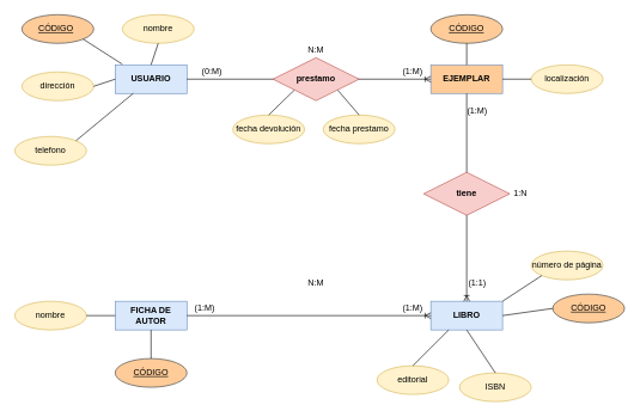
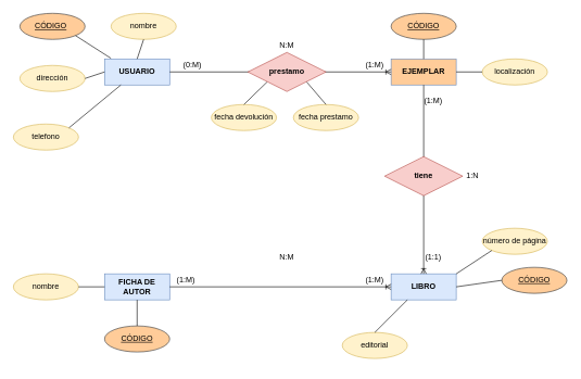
  <mxCell id="0" />
  <mxCell id="1" parent="0" />
  <mxCell id="2" value="USUARIO" style="whiteSpace=wrap;html=1;align=center;fillColor=#dae8fc;strokeColor=#6c8ebf;fontStyle=1" parent="1" vertex="1"><mxGeometry x="160" y="90" width="100" height="40" as="geometry" /></mxCell>
  <mxCell id="3" value="FICHA DE AUTOR" style="whiteSpace=wrap;html=1;align=center;fontStyle=1;fillColor=#dae8fc;strokeColor=#6c8ebf;" parent="1" vertex="1"><mxGeometry x="160" y="420" width="100" height="40" as="geometry" /></mxCell>
  <mxCell id="4" value="EJEMPLAR" style="whiteSpace=wrap;html=1;align=center;fillColor=#ffcc99;strokeColor=#6c8ebf;fontStyle=1;" parent="1" vertex="1"><mxGeometry x="600" y="90" width="100" height="40" as="geometry" /></mxCell>
  <mxCell id="5" value="LIBRO" style="whiteSpace=wrap;html=1;align=center;fontStyle=1;fillColor=#dae8fc;strokeColor=#6c8ebf;" parent="1" vertex="1"><mxGeometry x="600" y="420" width="100" height="40" as="geometry" /></mxCell>
  <mxCell id="6" value="CÓDIGO&lt;span style=&quot;white-space: pre;&quot;&gt;&#09;&lt;/span&gt;" style="ellipse;whiteSpace=wrap;html=1;align=center;fontStyle=4;fillColor=#ffcc99;strokeColor=#36393d;" parent="1" vertex="1"><mxGeometry x="30" y="20" width="100" height="40" as="geometry" /></mxCell>
  <mxCell id="7" value="telefono" style="ellipse;whiteSpace=wrap;html=1;align=center;fillColor=#fff2cc;strokeColor=#d6b656;" parent="1" vertex="1"><mxGeometry x="20" y="190" width="100" height="40" as="geometry" /></mxCell>
  <mxCell id="8" value="dirección" style="ellipse;whiteSpace=wrap;html=1;align=center;fillColor=#fff2cc;strokeColor=#d6b656;" parent="1" vertex="1"><mxGeometry x="30" y="100" width="100" height="40" as="geometry" /></mxCell>
  <mxCell id="9" value="nombre" style="ellipse;whiteSpace=wrap;html=1;align=center;fillColor=#fff2cc;strokeColor=#d6b656;" parent="1" vertex="1"><mxGeometry x="170" y="20" width="100" height="40" as="geometry" /></mxCell>
  <mxCell id="10" value="localización" style="ellipse;whiteSpace=wrap;html=1;align=center;fillColor=#fff2cc;strokeColor=#d6b656;" parent="1" vertex="1"><mxGeometry x="740" y="90" width="100" height="40" as="geometry" /></mxCell>
  <mxCell id="11" value="CÓDIGO" style="ellipse;whiteSpace=wrap;html=1;align=center;fontStyle=4;fillColor=#ffcc99;strokeColor=#36393d;" parent="1" vertex="1"><mxGeometry x="600" y="20" width="100" height="40" as="geometry" /></mxCell>
  <mxCell id="12" value="CÓDIGO" style="ellipse;whiteSpace=wrap;html=1;align=center;fontStyle=4;fillColor=#ffcc99;strokeColor=#36393d;" parent="1" vertex="1"><mxGeometry x="770" y="410" width="100" height="40" as="geometry" /></mxCell>
  <mxCell id="13" value="editorial" style="ellipse;whiteSpace=wrap;html=1;align=center;fillColor=#fff2cc;strokeColor=#d6b656;" parent="1" vertex="1"><mxGeometry x="525" y="510" width="100" height="40" as="geometry" /></mxCell>
- <mxCell id="14" value="ISBN" style="ellipse;whiteSpace=wrap;html=1;align=center;fillColor=#fff2cc;strokeColor=#d6b656;" parent="1" vertex="1"><mxGeometry x="640" y="520" width="100" height="40" as="geometry" /></mxCell>
  <mxCell id="15" value="CÓDIGO" style="ellipse;whiteSpace=wrap;html=1;align=center;fontStyle=4;fillColor=#ffcc99;strokeColor=#36393d;" parent="1" vertex="1"><mxGeometry x="160" y="500" width="100" height="40" as="geometry" /></mxCell>
  <mxCell id="16" value="nombre" style="ellipse;whiteSpace=wrap;html=1;align=center;fillColor=#fff2cc;strokeColor=#d6b656;" parent="1" vertex="1"><mxGeometry x="20" y="420" width="100" height="40" as="geometry" /></mxCell>
  <mxCell id="17" value="" style="endArrow=none;html=1;rounded=0;exitX=1;exitY=1;exitDx=0;exitDy=0;entryX=0.098;entryY=-0.024;entryDx=0;entryDy=0;entryPerimeter=0;" parent="1" source="6" target="2" edge="1"><mxGeometry relative="1" as="geometry"><mxPoint x="340" y="320" as="sourcePoint" /><mxPoint x="170" y="90" as="targetPoint" /></mxGeometry></mxCell>
  <mxCell id="18" value="" style="endArrow=none;html=1;rounded=0;exitX=0.5;exitY=0;exitDx=0;exitDy=0;entryX=0.5;entryY=1;entryDx=0;entryDy=0;" parent="1" source="2" target="9" edge="1"><mxGeometry relative="1" as="geometry"><mxPoint x="125" y="64" as="sourcePoint" /><mxPoint x="180" y="99" as="targetPoint" /></mxGeometry></mxCell>
  <mxCell id="19" value="" style="endArrow=none;html=1;rounded=0;exitX=1;exitY=0.5;exitDx=0;exitDy=0;entryX=0;entryY=0.5;entryDx=0;entryDy=0;" parent="1" source="8" target="2" edge="1"><mxGeometry relative="1" as="geometry"><mxPoint x="135" y="74" as="sourcePoint" /><mxPoint x="190" y="109" as="targetPoint" /></mxGeometry></mxCell>
  <mxCell id="20" value="" style="endArrow=none;html=1;rounded=0;exitX=1;exitY=0;exitDx=0;exitDy=0;entryX=0.25;entryY=1;entryDx=0;entryDy=0;" parent="1" source="7" target="2" edge="1"><mxGeometry relative="1" as="geometry"><mxPoint x="145" y="84" as="sourcePoint" /><mxPoint x="200" y="119" as="targetPoint" /></mxGeometry></mxCell>
  <mxCell id="21" value="" style="endArrow=none;html=1;rounded=0;exitX=0.5;exitY=1;exitDx=0;exitDy=0;entryX=0.5;entryY=0;entryDx=0;entryDy=0;" parent="1" source="11" target="4" edge="1"><mxGeometry relative="1" as="geometry"><mxPoint x="215" y="94" as="sourcePoint" /><mxPoint x="270" y="129" as="targetPoint" /></mxGeometry></mxCell>
  <mxCell id="22" value="" style="endArrow=none;html=1;rounded=0;exitX=1;exitY=0.5;exitDx=0;exitDy=0;entryX=0;entryY=0.5;entryDx=0;entryDy=0;" parent="1" source="4" target="10" edge="1"><mxGeometry relative="1" as="geometry"><mxPoint x="225" y="104" as="sourcePoint" /><mxPoint x="280" y="139" as="targetPoint" /></mxGeometry></mxCell>
  <mxCell id="23" value="" style="endArrow=none;html=1;rounded=0;exitX=0;exitY=0.5;exitDx=0;exitDy=0;entryX=1;entryY=0.5;entryDx=0;entryDy=0;" parent="1" source="3" target="16" edge="1"><mxGeometry relative="1" as="geometry"><mxPoint x="215" y="180" as="sourcePoint" /><mxPoint x="255" y="180" as="targetPoint" /></mxGeometry></mxCell>
  <mxCell id="24" value="" style="endArrow=none;html=1;rounded=0;exitX=0.5;exitY=1;exitDx=0;exitDy=0;entryX=0.5;entryY=0;entryDx=0;entryDy=0;" parent="1" source="3" target="15" edge="1"><mxGeometry relative="1" as="geometry"><mxPoint x="215" y="460" as="sourcePoint" /><mxPoint x="255" y="480" as="targetPoint" /></mxGeometry></mxCell>
- <mxCell id="25" value="" style="endArrow=none;html=1;rounded=0;exitX=0.5;exitY=1;exitDx=0;exitDy=0;entryX=0.5;entryY=0;entryDx=0;entryDy=0;" parent="1" source="5" target="14" edge="1"><mxGeometry relative="1" as="geometry"><mxPoint x="1050" y="470" as="sourcePoint" /><mxPoint x="1040" y="520" as="targetPoint" /></mxGeometry></mxCell>
  <mxCell id="26" value="" style="endArrow=none;html=1;rounded=0;exitX=1;exitY=0.5;exitDx=0;exitDy=0;entryX=0;entryY=0.5;entryDx=0;entryDy=0;" parent="1" source="5" target="12" edge="1"><mxGeometry relative="1" as="geometry"><mxPoint x="670" y="470" as="sourcePoint" /><mxPoint x="700" y="530" as="targetPoint" /></mxGeometry></mxCell>
  <mxCell id="27" value="" style="endArrow=none;html=1;rounded=0;exitX=0.25;exitY=1;exitDx=0;exitDy=0;entryX=0.5;entryY=0;entryDx=0;entryDy=0;" parent="1" source="5" target="13" edge="1"><mxGeometry relative="1" as="geometry"><mxPoint x="620" y="460" as="sourcePoint" /><mxPoint x="595.146" y="505.774" as="targetPoint" /></mxGeometry></mxCell>
  <mxCell id="28" value="1:N" style="fontColor=default;labelBackgroundColor=none;labelBorderColor=none;whiteSpace=wrap;html=1;gradientColor=none;fillColor=none;strokeColor=none;" parent="1" vertex="1"><mxGeometry x="710" y="260" width="30" height="20" as="geometry" /></mxCell>
  <mxCell id="29" value="(1:1)" style="fontColor=default;labelBackgroundColor=none;labelBorderColor=none;whiteSpace=wrap;html=1;gradientColor=none;fillColor=none;strokeColor=none;" parent="1" vertex="1"><mxGeometry x="650" y="380" width="30" height="30" as="geometry" /></mxCell>
  <mxCell id="30" value="&lt;div style=&quot;text-align: center;&quot;&gt;&lt;span style=&quot;text-align: start; background-color: initial;&quot;&gt;(1:M)&lt;/span&gt;&lt;span style=&quot;color: rgba(0, 0, 0, 0); font-family: monospace; font-size: 0px; text-align: start; text-wrap: nowrap; background-color: initial;&quot;&gt;odel%3E%3Croot%3E%3CmxCell%20id%3D%220%22%2F%3E%3CmxCell%20id%3D%221%22%20parent%3D%220%22%2F%3E%3CmxCell%20id%3D%222%22%20value%3D%22N%3AM%22%20style%3D%22fontColor%3Ddefault%3BlabelBackgroundColor%3Dnone%3BlabelBorderColor%3Dnone%3BwhiteSpace%3Dwrap%3Bhtml%3D1%3BgradientColor%3Dnone%3BfillColor%3Dnone%3BstrokeColor%3Dnone%3B%22%20vertex%3D%221%22%20parent%3D%221%22%3E%3CmxGeometry%20x%3D%22640%22%20y%3D%22240%22%20width%3D%2230%22%20height%3D%2220%22%20as%3D%22geometry%22%2F%3E%3C%2FmxCell%3E%3C%2Froot%3E%3C%2FmxGraphModel%3E&lt;/span&gt;&lt;/div&gt;" style="fontColor=default;labelBackgroundColor=none;labelBorderColor=none;whiteSpace=wrap;html=1;gradientColor=none;fillColor=none;strokeColor=none;" parent="1" vertex="1"><mxGeometry x="560" y="90" width="30" height="20" as="geometry" /></mxCell>
  <mxCell id="31" value="(0:M)" style="fontColor=default;labelBackgroundColor=none;labelBorderColor=none;whiteSpace=wrap;html=1;gradientColor=none;fillColor=none;strokeColor=none;" parent="1" vertex="1"><mxGeometry x="280" y="90" width="30" height="20" as="geometry" /></mxCell>
  <mxCell id="32" value="(1:M)" style="fontColor=default;labelBackgroundColor=none;labelBorderColor=none;whiteSpace=wrap;html=1;gradientColor=none;fillColor=none;strokeColor=none;" parent="1" vertex="1"><mxGeometry x="650" y="140" width="30" height="30" as="geometry" /></mxCell>
  <mxCell id="33" value="" style="fontSize=12;html=1;endArrow=ERoneToMany;rounded=0;exitX=1;exitY=0.5;exitDx=0;exitDy=0;entryX=0;entryY=0.5;entryDx=0;entryDy=0;" parent="1" source="3" target="5" edge="1"><mxGeometry width="100" height="100" relative="1" as="geometry"><mxPoint x="370" y="420" as="sourcePoint" /><mxPoint x="470" y="320" as="targetPoint" /></mxGeometry></mxCell>
  <mxCell id="34" value="&lt;div style=&quot;text-align: center;&quot;&gt;&lt;span style=&quot;text-align: start; background-color: initial;&quot;&gt;(1:M)&lt;/span&gt;&lt;span style=&quot;color: rgba(0, 0, 0, 0); font-family: monospace; font-size: 0px; text-align: start; text-wrap: nowrap; background-color: initial;&quot;&gt;odel%3E%3Croot%3E%3CmxCell%20id%3D%220%22%2F%3E%3CmxCell%20id%3D%221%22%20parent%3D%220%22%2F%3E%3CmxCell%20id%3D%222%22%20value%3D%22N%3AM%22%20style%3D%22fontColor%3Ddefault%3BlabelBackgroundColor%3Dnone%3BlabelBorderColor%3Dnone%3BwhiteSpace%3Dwrap%3Bhtml%3D1%3BgradientColor%3Dnone%3BfillColor%3Dnone%3BstrokeColor%3Dnone%3B%22%20vertex%3D%221%22%20parent%3D%221%22%3E%3CmxGeometry%20x%3D%22640%22%20y%3D%22240%22%20width%3D%2230%22%20height%3D%2220%22%20as%3D%22geometry%22%2F%3E%3C%2FmxCell%3E%3C%2Froot%3E%3C%2FmxGraphModel%3E&lt;/span&gt;&lt;/div&gt;" style="fontColor=default;labelBackgroundColor=none;labelBorderColor=none;whiteSpace=wrap;html=1;gradientColor=none;fillColor=none;strokeColor=none;" parent="1" vertex="1"><mxGeometry x="270" y="420" width="30" height="20" as="geometry" /></mxCell>
  <mxCell id="35" value="número de página" style="ellipse;whiteSpace=wrap;html=1;align=center;fillColor=#fff2cc;strokeColor=#d6b656;" parent="1" vertex="1"><mxGeometry x="740" y="350" width="100" height="40" as="geometry" /></mxCell>
  <mxCell id="36" value="" style="endArrow=none;html=1;rounded=0;exitX=1;exitY=0;exitDx=0;exitDy=0;entryX=0;entryY=1;entryDx=0;entryDy=0;" parent="1" source="5" target="35" edge="1"><mxGeometry relative="1" as="geometry"><mxPoint x="710" y="450" as="sourcePoint" /><mxPoint x="780" y="440" as="targetPoint" /></mxGeometry></mxCell>
  <mxCell id="37" value="fecha devolución" style="ellipse;whiteSpace=wrap;html=1;align=center;fillColor=#fff2cc;strokeColor=#d6b656;" parent="1" vertex="1"><mxGeometry x="324" y="160" width="100" height="40" as="geometry" /></mxCell>
  <mxCell id="38" value="fecha prestamo" style="ellipse;whiteSpace=wrap;html=1;align=center;fillColor=#fff2cc;strokeColor=#d6b656;" parent="1" vertex="1"><mxGeometry x="450" y="160" width="100" height="40" as="geometry" /></mxCell>
  <mxCell id="39" value="" style="endArrow=none;html=1;rounded=0;exitX=0.5;exitY=0;exitDx=0;exitDy=0;entryX=0;entryY=1;entryDx=0;entryDy=0;" parent="1" source="37" target="47" edge="1"><mxGeometry relative="1" as="geometry"><mxPoint x="115" y="206" as="sourcePoint" /><mxPoint x="195" y="140" as="targetPoint" /></mxGeometry></mxCell>
  <mxCell id="40" value="" style="endArrow=none;html=1;rounded=0;exitX=0.5;exitY=0;exitDx=0;exitDy=0;entryX=1;entryY=1;entryDx=0;entryDy=0;" parent="1" source="38" target="47" edge="1"><mxGeometry relative="1" as="geometry"><mxPoint x="384" y="170" as="sourcePoint" /><mxPoint x="420" y="135" as="targetPoint" /></mxGeometry></mxCell>
  <mxCell id="41" value="N:M" style="fontColor=default;labelBackgroundColor=none;labelBorderColor=none;whiteSpace=wrap;html=1;gradientColor=none;fillColor=none;strokeColor=none;" parent="1" vertex="1"><mxGeometry x="425" y="60" width="30" height="20" as="geometry" /></mxCell>
  <mxCell id="42" value="&lt;div style=&quot;text-align: center;&quot;&gt;&lt;span style=&quot;text-align: start; background-color: initial;&quot;&gt;(1:M)&lt;/span&gt;&lt;span style=&quot;color: rgba(0, 0, 0, 0); font-family: monospace; font-size: 0px; text-align: start; text-wrap: nowrap; background-color: initial;&quot;&gt;odel%3E%3Croot%3E%3CmxCell%20id%3D%220%22%2F%3E%3CmxCell%20id%3D%221%22%20parent%3D%220%22%2F%3E%3CmxCell%20id%3D%222%22%20value%3D%22N%3AM%22%20style%3D%22fontColor%3Ddefault%3BlabelBackgroundColor%3Dnone%3BlabelBorderColor%3Dnone%3BwhiteSpace%3Dwrap%3Bhtml%3D1%3BgradientColor%3Dnone%3BfillColor%3Dnone%3BstrokeColor%3Dnone%3B%22%20vertex%3D%221%22%20parent%3D%221%22%3E%3CmxGeometry%20x%3D%22640%22%20y%3D%22240%22%20width%3D%2230%22%20height%3D%2220%22%20as%3D%22geometry%22%2F%3E%3C%2FmxCell%3E%3C%2Froot%3E%3C%2FmxGraphModel%3E&lt;/span&gt;&lt;/div&gt;" style="fontColor=default;labelBackgroundColor=none;labelBorderColor=none;whiteSpace=wrap;html=1;gradientColor=none;fillColor=none;strokeColor=none;" parent="1" vertex="1"><mxGeometry x="560" y="420" width="30" height="20" as="geometry" /></mxCell>
  <mxCell id="43" value="N:M" style="fontColor=default;labelBackgroundColor=none;labelBorderColor=none;whiteSpace=wrap;html=1;gradientColor=none;fillColor=none;strokeColor=none;" parent="1" vertex="1"><mxGeometry x="425" y="385" width="30" height="20" as="geometry" /></mxCell>
  <mxCell id="44" value="" style="fontSize=12;html=1;endArrow=ERoneToMany;rounded=0;exitX=0.5;exitY=1;exitDx=0;exitDy=0;entryX=0.5;entryY=0;entryDx=0;entryDy=0;" parent="1" source="4" target="5" edge="1"><mxGeometry width="100" height="100" relative="1" as="geometry"><mxPoint x="360" y="420" as="sourcePoint" /><mxPoint x="730" y="330" as="targetPoint" /></mxGeometry></mxCell>
  <mxCell id="45" value="tiene" style="shape=rhombus;perimeter=rhombusPerimeter;whiteSpace=wrap;html=1;align=center;fillColor=#f8cecc;strokeColor=#b85450;fontStyle=1" parent="1" vertex="1"><mxGeometry x="590" y="240" width="120" height="60" as="geometry" /></mxCell>
  <mxCell id="46" value="" style="fontSize=12;html=1;endArrow=ERoneToMany;rounded=0;entryX=0;entryY=0.5;entryDx=0;entryDy=0;exitX=1;exitY=0.5;exitDx=0;exitDy=0;" parent="1" source="2" target="4" edge="1"><mxGeometry width="100" height="100" relative="1" as="geometry"><mxPoint x="360" y="250" as="sourcePoint" /><mxPoint x="460" y="150" as="targetPoint" /></mxGeometry></mxCell>
  <mxCell id="47" value="prestamo" style="shape=rhombus;perimeter=rhombusPerimeter;whiteSpace=wrap;html=1;align=center;fontStyle=1;fillColor=#f8cecc;strokeColor=#b85450;" parent="1" vertex="1"><mxGeometry x="380" y="80" width="120" height="60" as="geometry" /></mxCell>
